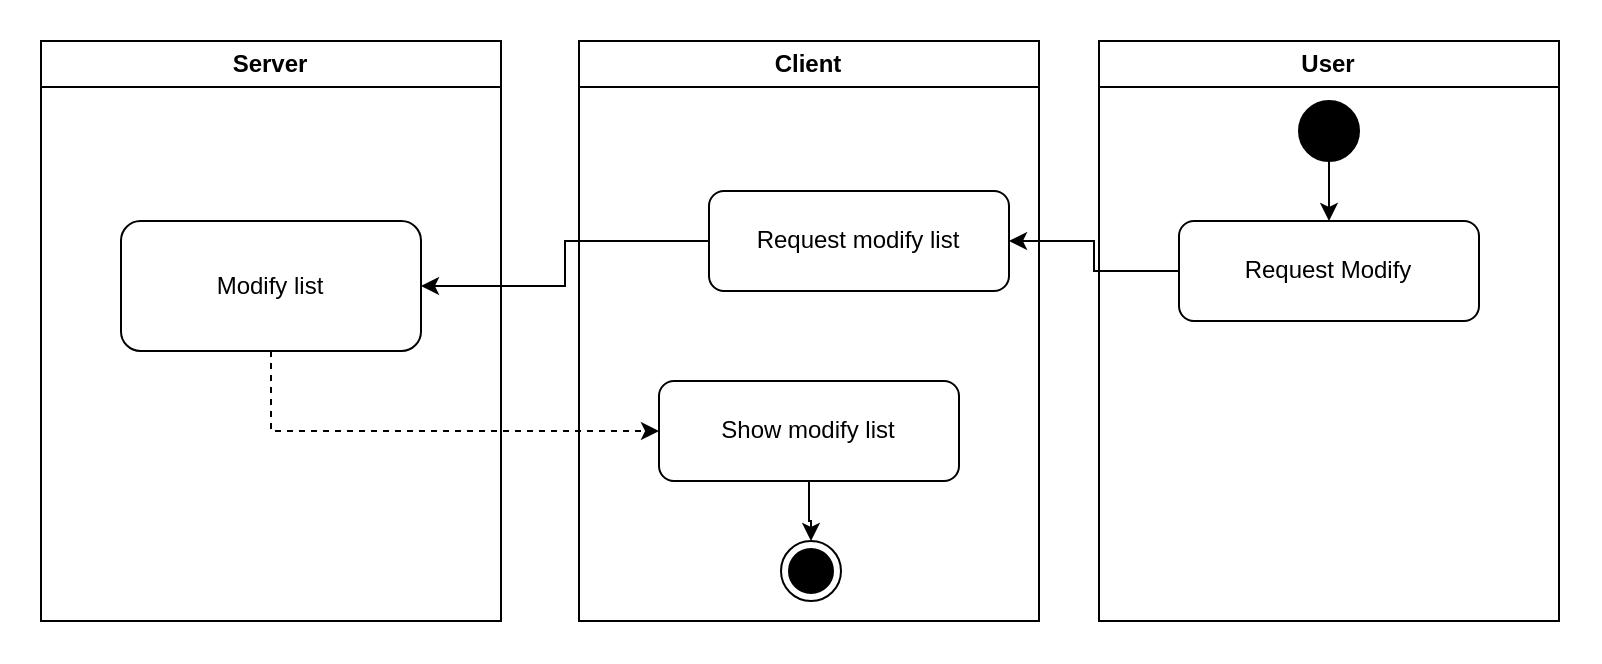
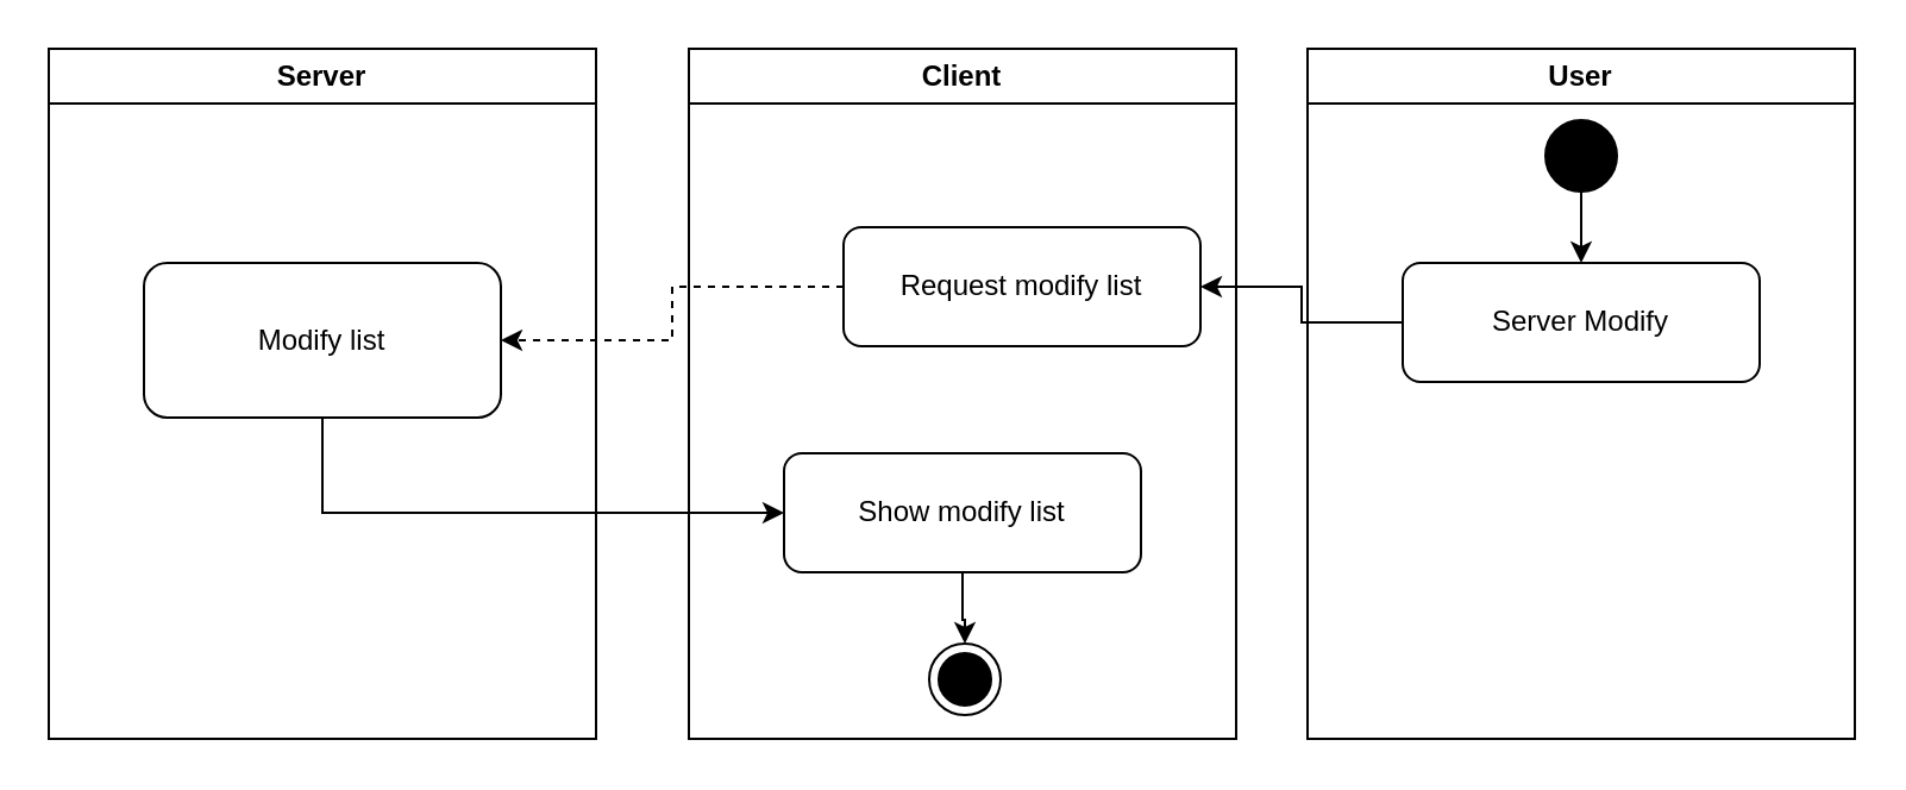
  <mxCell id="0" />
  <mxCell id="1" parent="0" />
  <mxCell id="2" value="Client" style="swimlane;whiteSpace=wrap;html=1;" parent="1" vertex="1"><mxGeometry x="289" y="20" width="230" height="290" as="geometry" /></mxCell>
  <mxCell id="3" value="Request modify list" style="rounded=1;whiteSpace=wrap;html=1;" vertex="1" parent="2"><mxGeometry x="65" y="75" width="150" height="50" as="geometry" /></mxCell>
  <mxCell id="4" value="Show modify list" style="rounded=1;whiteSpace=wrap;html=1;" vertex="1" parent="2"><mxGeometry x="40" y="170" width="150" height="50" as="geometry" /></mxCell>
  <mxCell id="5" value="User" style="swimlane;whiteSpace=wrap;html=1;" parent="1" vertex="1"><mxGeometry x="549" y="20" width="230" height="290" as="geometry" /></mxCell>
- <mxCell id="6" value="Request Modify" style="rounded=1;whiteSpace=wrap;html=1;" vertex="1" parent="5"><mxGeometry x="40" y="90" width="150" height="50" as="geometry" /></mxCell>
+ <mxCell id="6" value="Server Modify" style="rounded=1;whiteSpace=wrap;html=1;" vertex="1" parent="5"><mxGeometry x="40" y="90" width="150" height="50" as="geometry" /></mxCell>
  <mxCell id="7" value="" style="edgeStyle=orthogonalEdgeStyle;rounded=0;orthogonalLoop=1;jettySize=auto;html=1;" edge="1" parent="5" source="8" target="6"><mxGeometry relative="1" as="geometry" /></mxCell>
  <mxCell id="8" value="" style="ellipse;fillColor=strokeColor;html=1;" vertex="1" parent="5"><mxGeometry x="100" y="30" width="30" height="30" as="geometry" /></mxCell>
  <mxCell id="9" value="Server" style="swimlane;whiteSpace=wrap;html=1;" vertex="1" parent="1"><mxGeometry x="20" y="20" width="230" height="290" as="geometry" /></mxCell>
  <mxCell id="10" value="Modify list" style="rounded=1;whiteSpace=wrap;html=1;" vertex="1" parent="9"><mxGeometry x="40" y="90" width="150" height="65" as="geometry" /></mxCell>
  <mxCell id="11" value="" style="edgeStyle=orthogonalEdgeStyle;rounded=0;orthogonalLoop=1;jettySize=auto;html=1;" edge="1" parent="1" source="6" target="3"><mxGeometry relative="1" as="geometry" /></mxCell>
- <mxCell id="12" value="" style="edgeStyle=orthogonalEdgeStyle;rounded=0;orthogonalLoop=1;jettySize=auto;html=1;" edge="1" parent="1" source="3" target="10"><mxGeometry relative="1" as="geometry" /></mxCell>
- <mxCell id="13" style="edgeStyle=orthogonalEdgeStyle;rounded=0;orthogonalLoop=1;jettySize=auto;html=1;entryX=0;entryY=0.5;entryDx=0;entryDy=0;dashed=1;" edge="1" parent="1" source="10" target="4"><mxGeometry relative="1" as="geometry"><Array as="points"><mxPoint x="135" y="215" /></Array></mxGeometry></mxCell>
+ <mxCell id="12" value="" style="edgeStyle=orthogonalEdgeStyle;rounded=0;orthogonalLoop=1;jettySize=auto;html=1;dashed=1;" edge="1" parent="1" source="3" target="10"><mxGeometry relative="1" as="geometry" /></mxCell>
+ <mxCell id="13" style="edgeStyle=orthogonalEdgeStyle;rounded=0;orthogonalLoop=1;jettySize=auto;html=1;entryX=0;entryY=0.5;entryDx=0;entryDy=0;" edge="1" parent="1" source="10" target="4"><mxGeometry relative="1" as="geometry"><Array as="points"><mxPoint x="135" y="215" /></Array></mxGeometry></mxCell>
  <mxCell id="14" value="" style="ellipse;html=1;shape=endState;fillColor=strokeColor;" vertex="1" parent="1"><mxGeometry x="390" y="270" width="30" height="30" as="geometry" /></mxCell>
  <mxCell id="15" value="" style="edgeStyle=orthogonalEdgeStyle;rounded=0;orthogonalLoop=1;jettySize=auto;html=1;" edge="1" parent="1" source="4" target="14"><mxGeometry relative="1" as="geometry" /></mxCell>
